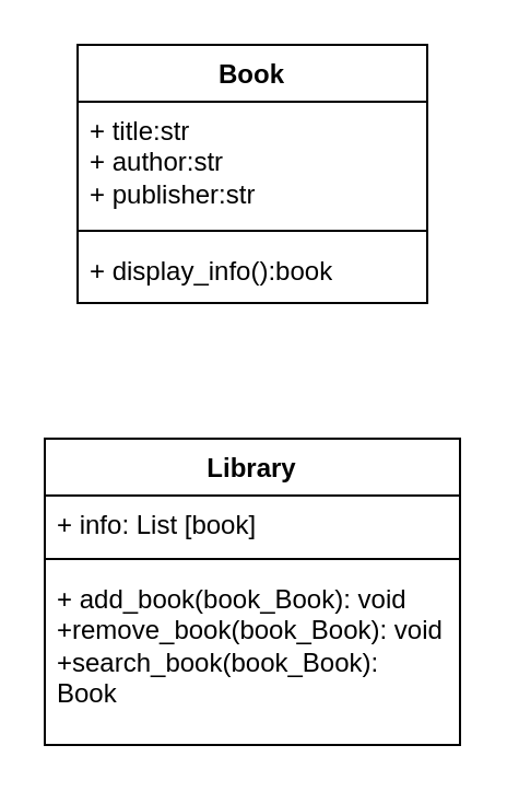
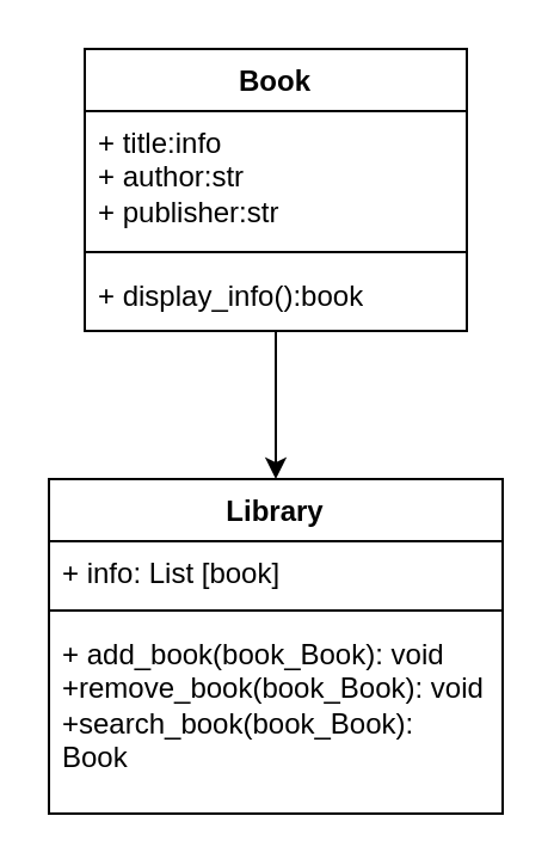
  <mxCell id="0" />
  <mxCell id="1" parent="0" />
+ <mxCell id="2" style="edgeStyle=orthogonalEdgeStyle;rounded=0;orthogonalLoop=1;jettySize=auto;html=1;exitX=0.5;exitY=1;exitDx=0;exitDy=0;entryX=0.5;entryY=0;entryDx=0;entryDy=0;" edge="1" parent="1" source="3" target="7"><mxGeometry relative="1" as="geometry" /></mxCell>
  <mxCell id="3" value="Book" style="swimlane;fontStyle=1;align=center;verticalAlign=top;childLayout=stackLayout;horizontal=1;startSize=26;horizontalStack=0;resizeParent=1;resizeParentMax=0;resizeLast=0;collapsible=1;marginBottom=0;whiteSpace=wrap;html=1;" vertex="1" parent="1"><mxGeometry x="35" y="20" width="160" height="118" as="geometry" /></mxCell>
- <mxCell id="4" value="+ title:str&lt;div&gt;+ author:str&lt;/div&gt;&lt;div&gt;+ publisher:str&lt;/div&gt;" style="text;strokeColor=none;fillColor=none;align=left;verticalAlign=top;spacingLeft=4;spacingRight=4;overflow=hidden;rotatable=0;points=[[0,0.5],[1,0.5]];portConstraint=eastwest;whiteSpace=wrap;html=1;" vertex="1" parent="3"><mxGeometry y="26" width="160" height="54" as="geometry" /></mxCell>
+ <mxCell id="4" value="+ title:info&lt;div&gt;+ author:str&lt;/div&gt;&lt;div&gt;+ publisher:str&lt;/div&gt;" style="text;strokeColor=none;fillColor=none;align=left;verticalAlign=top;spacingLeft=4;spacingRight=4;overflow=hidden;rotatable=0;points=[[0,0.5],[1,0.5]];portConstraint=eastwest;whiteSpace=wrap;html=1;" vertex="1" parent="3"><mxGeometry y="26" width="160" height="54" as="geometry" /></mxCell>
  <mxCell id="5" value="" style="line;strokeWidth=1;fillColor=none;align=left;verticalAlign=middle;spacingTop=-1;spacingLeft=3;spacingRight=3;rotatable=0;labelPosition=right;points=[];portConstraint=eastwest;strokeColor=inherit;" vertex="1" parent="3"><mxGeometry y="80" width="160" height="10" as="geometry" /></mxCell>
  <mxCell id="6" value="+ display_info():book" style="text;strokeColor=none;fillColor=none;align=left;verticalAlign=top;spacingLeft=4;spacingRight=4;overflow=hidden;rotatable=0;points=[[0,0.5],[1,0.5]];portConstraint=eastwest;whiteSpace=wrap;html=1;" vertex="1" parent="3"><mxGeometry y="90" width="160" height="28" as="geometry" /></mxCell>
  <mxCell id="7" value="Library" style="swimlane;fontStyle=1;align=center;verticalAlign=top;childLayout=stackLayout;horizontal=1;startSize=26;horizontalStack=0;resizeParent=1;resizeParentMax=0;resizeLast=0;collapsible=1;marginBottom=0;whiteSpace=wrap;html=1;" vertex="1" parent="1"><mxGeometry x="20" y="200" width="190" height="140" as="geometry" /></mxCell>
  <mxCell id="8" value="+ info: List [book]" style="text;strokeColor=none;fillColor=none;align=left;verticalAlign=top;spacingLeft=4;spacingRight=4;overflow=hidden;rotatable=0;points=[[0,0.5],[1,0.5]];portConstraint=eastwest;whiteSpace=wrap;html=1;" vertex="1" parent="7"><mxGeometry y="26" width="190" height="24" as="geometry" /></mxCell>
  <mxCell id="9" value="" style="line;strokeWidth=1;fillColor=none;align=left;verticalAlign=middle;spacingTop=-1;spacingLeft=3;spacingRight=3;rotatable=0;labelPosition=right;points=[];portConstraint=eastwest;strokeColor=inherit;" vertex="1" parent="7"><mxGeometry y="50" width="190" height="10" as="geometry" /></mxCell>
  <mxCell id="10" value="+ add_book(book_Book): void&lt;div&gt;+remove_book(book_Book): void&lt;/div&gt;&lt;div&gt;+search_book(book_Book):&lt;br&gt;Book&lt;/div&gt;" style="text;strokeColor=none;fillColor=none;align=left;verticalAlign=top;spacingLeft=4;spacingRight=4;overflow=hidden;rotatable=0;points=[[0,0.5],[1,0.5]];portConstraint=eastwest;whiteSpace=wrap;html=1;" vertex="1" parent="7"><mxGeometry y="60" width="190" height="80" as="geometry" /></mxCell>
